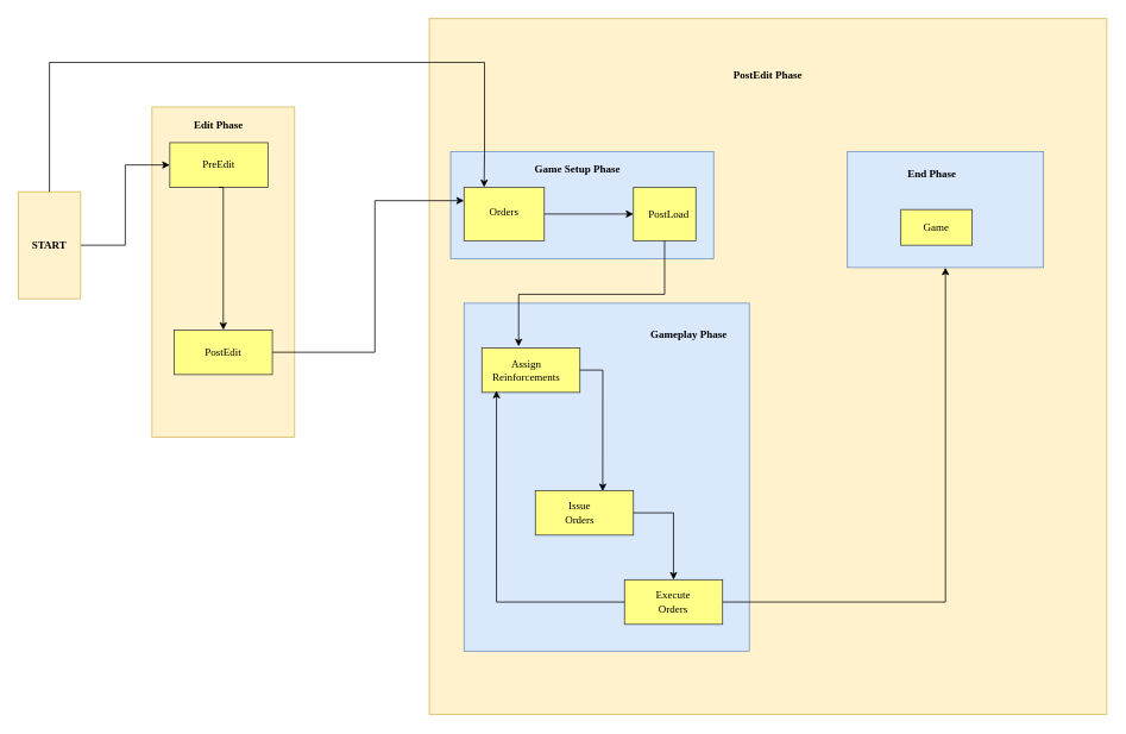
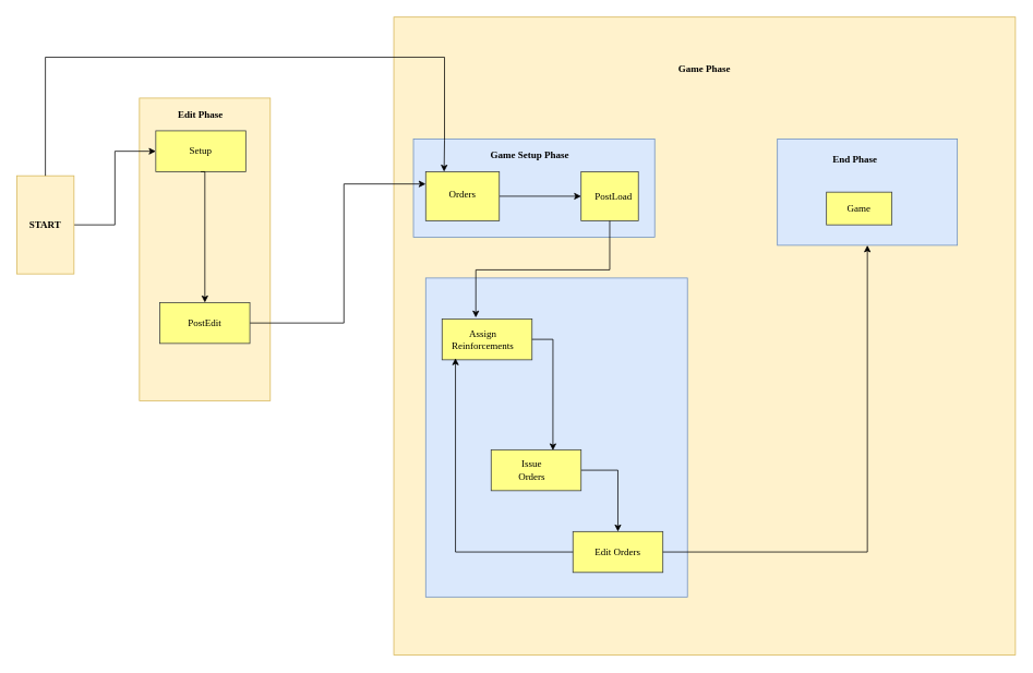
  <mxCell id="0" />
  <mxCell id="1" parent="0" />
  <mxCell id="2" value="&lt;h6&gt;&lt;br&gt;&lt;/h6&gt;" style="html=1;whiteSpace=wrap;fillColor=#fff2cc;strokeColor=#d6b656;" parent="1" vertex="1"><mxGeometry x="481" y="20" width="760" height="780" as="geometry" /></mxCell>
  <mxCell id="3" value="" style="html=1;whiteSpace=wrap;fillColor=#dae8fc;strokeColor=#6c8ebf;" parent="1" vertex="1"><mxGeometry x="950" y="169" width="220" height="130" as="geometry" /></mxCell>
  <mxCell id="4" value="" style="html=1;whiteSpace=wrap;fillColor=#dae8fc;strokeColor=#6c8ebf;" parent="1" vertex="1"><mxGeometry x="505" y="169" width="295" height="120" as="geometry" /></mxCell>
  <mxCell id="5" value="" style="html=1;whiteSpace=wrap;fillColor=#dae8fc;strokeColor=#6c8ebf;" parent="1" vertex="1"><mxGeometry x="520" y="339" width="320" height="390" as="geometry" /></mxCell>
  <mxCell id="6" value="&lt;h6&gt;&lt;br&gt;&lt;/h6&gt;" style="html=1;whiteSpace=wrap;fillColor=#fff2cc;strokeColor=#d6b656;" parent="1" vertex="1"><mxGeometry x="170" y="119" width="160" height="370" as="geometry" /></mxCell>
  <mxCell id="7" value="" style="html=1;whiteSpace=wrap;fillColor=#ffff88;strokeColor=#36393d;" parent="1" vertex="1"><mxGeometry x="190" y="159" width="110" height="50" as="geometry" /></mxCell>
  <mxCell id="8" style="edgeStyle=orthogonalEdgeStyle;rounded=0;orthogonalLoop=1;jettySize=auto;html=1;exitX=1;exitY=0.5;exitDx=0;exitDy=0;entryX=0;entryY=0.25;entryDx=0;entryDy=0;" parent="1" source="9" target="12" edge="1"><mxGeometry relative="1" as="geometry"><Array as="points"><mxPoint x="420" y="394" /><mxPoint x="420" y="224" /></Array></mxGeometry></mxCell>
  <mxCell id="9" value="" style="html=1;whiteSpace=wrap;fillColor=#ffff88;strokeColor=#36393d;" parent="1" vertex="1"><mxGeometry x="195" y="369" width="110" height="50" as="geometry" /></mxCell>
  <mxCell id="10" value="" style="html=1;whiteSpace=wrap;fillColor=#ffff88;strokeColor=#36393d;" parent="1" vertex="1"><mxGeometry x="710" y="209" width="70" height="60" as="geometry" /></mxCell>
  <mxCell id="11" style="edgeStyle=orthogonalEdgeStyle;rounded=0;orthogonalLoop=1;jettySize=auto;html=1;exitX=1;exitY=0.5;exitDx=0;exitDy=0;entryX=0;entryY=0.5;entryDx=0;entryDy=0;" parent="1" source="12" target="10" edge="1"><mxGeometry relative="1" as="geometry" /></mxCell>
  <mxCell id="12" value="" style="html=1;whiteSpace=wrap;fillColor=#ffff88;strokeColor=#36393d;" parent="1" vertex="1"><mxGeometry x="520" y="209" width="90" height="60" as="geometry" /></mxCell>
  <mxCell id="13" value="" style="html=1;whiteSpace=wrap;fillColor=#ffff88;strokeColor=#36393d;" parent="1" vertex="1"><mxGeometry x="700" y="649" width="110" height="50" as="geometry" /></mxCell>
  <mxCell id="14" style="edgeStyle=orthogonalEdgeStyle;rounded=0;orthogonalLoop=1;jettySize=auto;html=1;exitX=1;exitY=0.5;exitDx=0;exitDy=0;entryX=0.5;entryY=0;entryDx=0;entryDy=0;" parent="1" source="15" target="13" edge="1"><mxGeometry relative="1" as="geometry" /></mxCell>
  <mxCell id="15" value="" style="html=1;whiteSpace=wrap;fillColor=#ffff88;strokeColor=#36393d;" parent="1" vertex="1"><mxGeometry x="600" y="549" width="110" height="50" as="geometry" /></mxCell>
  <mxCell id="16" value="" style="html=1;whiteSpace=wrap;fillColor=#ffff88;strokeColor=#36393d;" parent="1" vertex="1"><mxGeometry x="540" y="389" width="110" height="50" as="geometry" /></mxCell>
  <mxCell id="17" value="" style="html=1;whiteSpace=wrap;fillColor=#ffff88;strokeColor=#36393d;" parent="1" vertex="1"><mxGeometry x="1010" y="234" width="80" height="40" as="geometry" /></mxCell>
  <mxCell id="18" style="edgeStyle=orthogonalEdgeStyle;rounded=0;orthogonalLoop=1;jettySize=auto;html=1;exitX=1;exitY=0.5;exitDx=0;exitDy=0;entryX=0;entryY=0.5;entryDx=0;entryDy=0;" parent="1" source="19" target="7" edge="1"><mxGeometry relative="1" as="geometry" /></mxCell>
  <mxCell id="19" value="" style="html=1;whiteSpace=wrap;fillColor=#fff2cc;strokeColor=#d6b656;" parent="1" vertex="1"><mxGeometry x="20" y="214" width="70" height="120" as="geometry" /></mxCell>
  <mxCell id="20" style="edgeStyle=orthogonalEdgeStyle;rounded=0;orthogonalLoop=1;jettySize=auto;html=1;exitX=0.5;exitY=0;exitDx=0;exitDy=0;entryX=0.25;entryY=0;entryDx=0;entryDy=0;" parent="1" source="19" target="12" edge="1"><mxGeometry relative="1" as="geometry"><Array as="points"><mxPoint x="55" y="69" /><mxPoint x="543" y="69" /><mxPoint x="543" y="170" /></Array><mxPoint x="540" y="214" as="targetPoint" /></mxGeometry></mxCell>
  <mxCell id="21" value="&lt;font face=&quot;Times New Roman&quot;&gt;&lt;b&gt;START&lt;/b&gt;&lt;/font&gt;" style="text;align=center;html=1;verticalAlign=middle;whiteSpace=wrap;rounded=0;" parent="1" vertex="1"><mxGeometry x="25" y="229" width="60" height="90" as="geometry" /></mxCell>
- <mxCell id="22" value="&lt;font style=&quot;font-size: 12px;&quot; face=&quot;Times New Roman&quot;&gt;PreEdit&lt;/font&gt;" style="text;strokeColor=none;align=center;fillColor=none;html=1;verticalAlign=middle;whiteSpace=wrap;rounded=0;" parent="1" vertex="1"><mxGeometry x="215" y="169" width="60" height="30" as="geometry" /></mxCell>
+ <mxCell id="22" value="&lt;font style=&quot;font-size: 12px;&quot; face=&quot;Times New Roman&quot;&gt;Setup&lt;/font&gt;" style="text;strokeColor=none;align=center;fillColor=none;html=1;verticalAlign=middle;whiteSpace=wrap;rounded=0;" parent="1" vertex="1"><mxGeometry x="215" y="169" width="60" height="30" as="geometry" /></mxCell>
  <mxCell id="23" value="&lt;font style=&quot;font-size: 12px;&quot; face=&quot;Times New Roman&quot;&gt;PostEdit&lt;/font&gt;" style="text;strokeColor=none;align=center;fillColor=none;html=1;verticalAlign=middle;whiteSpace=wrap;rounded=0;" parent="1" vertex="1"><mxGeometry x="220" y="379" width="60" height="30" as="geometry" /></mxCell>
  <mxCell id="24" value="&lt;font style=&quot;font-size: 12px;&quot; face=&quot;Times New Roman&quot;&gt;&lt;b&gt;Edit Phase&lt;/b&gt;&lt;/font&gt;" style="text;strokeColor=none;align=center;fillColor=none;html=1;verticalAlign=middle;whiteSpace=wrap;rounded=0;" parent="1" vertex="1"><mxGeometry x="215" y="124" width="60" height="30" as="geometry" /></mxCell>
- <mxCell id="25" value="&lt;font style=&quot;font-size: 12px;&quot; face=&quot;Times New Roman&quot;&gt;&lt;b&gt;PostEdit Phase&lt;/b&gt;&lt;/font&gt;" style="text;strokeColor=none;align=center;fillColor=none;html=1;verticalAlign=middle;whiteSpace=wrap;rounded=0;" parent="1" vertex="1"><mxGeometry x="796" y="69" width="130" height="30" as="geometry" /></mxCell>
+ <mxCell id="25" value="&lt;font style=&quot;font-size: 12px;&quot; face=&quot;Times New Roman&quot;&gt;&lt;b&gt;Game Phase&lt;/b&gt;&lt;/font&gt;" style="text;strokeColor=none;align=center;fillColor=none;html=1;verticalAlign=middle;whiteSpace=wrap;rounded=0;" parent="1" vertex="1"><mxGeometry x="796" y="69" width="130" height="30" as="geometry" /></mxCell>
  <mxCell id="26" value="&lt;font style=&quot;font-size: 12px;&quot; face=&quot;Times New Roman&quot;&gt;&lt;b&gt;Game Setup Phase&lt;/b&gt;&lt;/font&gt;" style="text;strokeColor=none;align=center;fillColor=none;html=1;verticalAlign=middle;whiteSpace=wrap;rounded=0;" parent="1" vertex="1"><mxGeometry x="590" y="174" width="115" height="30" as="geometry" /></mxCell>
  <mxCell id="27" value="&lt;font style=&quot;font-size: 12px;&quot; face=&quot;Times New Roman&quot;&gt;Orders&lt;/font&gt;" style="text;strokeColor=none;align=center;fillColor=none;html=1;verticalAlign=middle;whiteSpace=wrap;rounded=0;" parent="1" vertex="1"><mxGeometry x="535" y="224" width="60" height="25" as="geometry" /></mxCell>
  <mxCell id="28" value="&lt;font style=&quot;font-size: 12px;&quot; face=&quot;Times New Roman&quot;&gt;PostLoad&lt;/font&gt;" style="text;strokeColor=none;align=center;fillColor=none;html=1;verticalAlign=middle;whiteSpace=wrap;rounded=0;" parent="1" vertex="1"><mxGeometry x="720" y="224" width="60" height="30" as="geometry" /></mxCell>
- <mxCell id="29" value="&lt;font style=&quot;font-size: 12px;&quot; face=&quot;Times New Roman&quot;&gt;&lt;b&gt;Gameplay Phase&lt;/b&gt;&lt;/font&gt;" style="text;strokeColor=none;align=center;fillColor=none;html=1;verticalAlign=middle;whiteSpace=wrap;rounded=0;" parent="1" vertex="1"><mxGeometry x="725" y="359" width="95" height="30" as="geometry" /></mxCell>
  <mxCell id="30" value="&lt;font style=&quot;font-size: 12px;&quot; face=&quot;Times New Roman&quot;&gt;Assign Reinforcements&lt;/font&gt;" style="text;strokeColor=none;align=center;fillColor=none;html=1;verticalAlign=middle;whiteSpace=wrap;rounded=0;" parent="1" vertex="1"><mxGeometry x="560" y="399" width="60" height="30" as="geometry" /></mxCell>
- <mxCell id="31" value="&lt;font style=&quot;font-size: 12px;&quot; face=&quot;Times New Roman&quot;&gt;Execute Orders&lt;/font&gt;" style="text;strokeColor=none;align=center;fillColor=none;html=1;verticalAlign=middle;whiteSpace=wrap;rounded=0;" parent="1" vertex="1"><mxGeometry x="725" y="659" width="60" height="30" as="geometry" /></mxCell>
+ <mxCell id="31" value="&lt;font style=&quot;font-size: 12px;&quot; face=&quot;Times New Roman&quot;&gt;Edit Orders&lt;/font&gt;" style="text;strokeColor=none;align=center;fillColor=none;html=1;verticalAlign=middle;whiteSpace=wrap;rounded=0;" parent="1" vertex="1"><mxGeometry x="725" y="659" width="60" height="30" as="geometry" /></mxCell>
  <mxCell id="32" value="&lt;font style=&quot;font-size: 12px;&quot; face=&quot;Times New Roman&quot;&gt;Issue Orders&lt;/font&gt;" style="text;strokeColor=none;align=center;fillColor=none;html=1;verticalAlign=middle;whiteSpace=wrap;rounded=0;" parent="1" vertex="1"><mxGeometry x="620" y="559" width="60" height="30" as="geometry" /></mxCell>
  <mxCell id="33" value="&lt;span style=&quot;font-family: &amp;quot;Times New Roman&amp;quot;;&quot;&gt;&lt;b&gt;End Phase&lt;/b&gt;&lt;/span&gt;" style="text;strokeColor=none;align=center;fillColor=none;html=1;verticalAlign=middle;whiteSpace=wrap;rounded=0;" parent="1" vertex="1"><mxGeometry x="1015" y="179" width="60" height="30" as="geometry" /></mxCell>
  <mxCell id="34" value="&lt;span style=&quot;font-family: &amp;quot;Times New Roman&amp;quot;;&quot;&gt;Game&lt;/span&gt;" style="text;align=center;html=1;verticalAlign=middle;whiteSpace=wrap;rounded=0;" parent="1" vertex="1"><mxGeometry x="1020" y="239" width="60" height="30" as="geometry" /></mxCell>
  <mxCell id="35" style="edgeStyle=orthogonalEdgeStyle;rounded=0;orthogonalLoop=1;jettySize=auto;html=1;exitX=0.5;exitY=1;exitDx=0;exitDy=0;entryX=0.5;entryY=0;entryDx=0;entryDy=0;" parent="1" source="7" target="9" edge="1"><mxGeometry relative="1" as="geometry"><Array as="points"><mxPoint x="250" y="209" /></Array></mxGeometry></mxCell>
  <mxCell id="36" style="edgeStyle=orthogonalEdgeStyle;rounded=0;orthogonalLoop=1;jettySize=auto;html=1;exitX=0.5;exitY=1;exitDx=0;exitDy=0;entryX=0.375;entryY=-0.032;entryDx=0;entryDy=0;entryPerimeter=0;" parent="1" source="10" target="16" edge="1"><mxGeometry relative="1" as="geometry" /></mxCell>
  <mxCell id="37" style="edgeStyle=orthogonalEdgeStyle;rounded=0;orthogonalLoop=1;jettySize=auto;html=1;exitX=1;exitY=0.5;exitDx=0;exitDy=0;entryX=0.687;entryY=0.016;entryDx=0;entryDy=0;entryPerimeter=0;" parent="1" source="16" target="15" edge="1"><mxGeometry relative="1" as="geometry" /></mxCell>
  <mxCell id="38" style="edgeStyle=orthogonalEdgeStyle;rounded=0;orthogonalLoop=1;jettySize=auto;html=1;exitX=0;exitY=0.5;exitDx=0;exitDy=0;entryX=0.149;entryY=0.96;entryDx=0;entryDy=0;entryPerimeter=0;" parent="1" source="13" target="16" edge="1"><mxGeometry relative="1" as="geometry" /></mxCell>
  <mxCell id="39" style="edgeStyle=orthogonalEdgeStyle;rounded=0;orthogonalLoop=1;jettySize=auto;html=1;exitX=0.5;exitY=1;exitDx=0;exitDy=0;entryX=1;entryY=0.5;entryDx=0;entryDy=0;startArrow=classic;startFill=1;endArrow=none;endFill=0;" parent="1" source="3" target="13" edge="1"><mxGeometry relative="1" as="geometry" /></mxCell>
